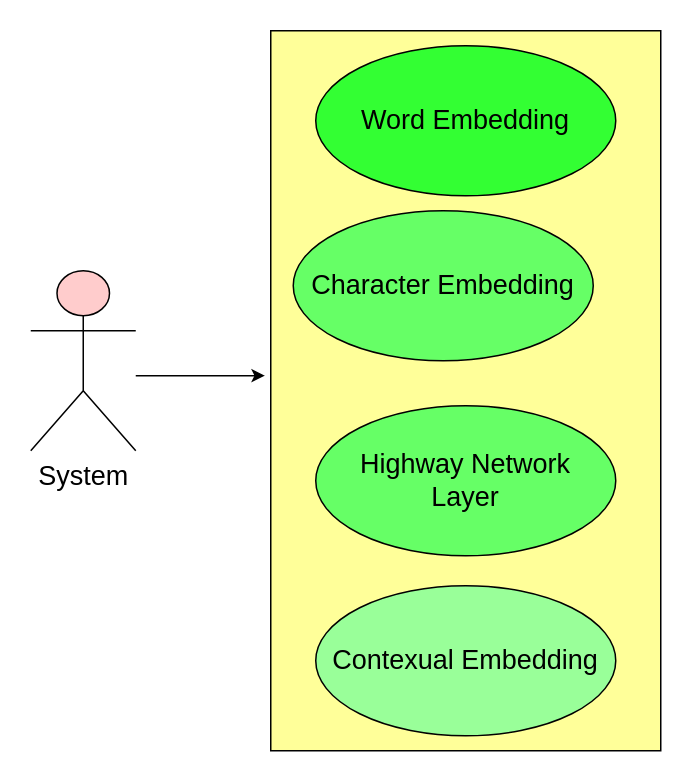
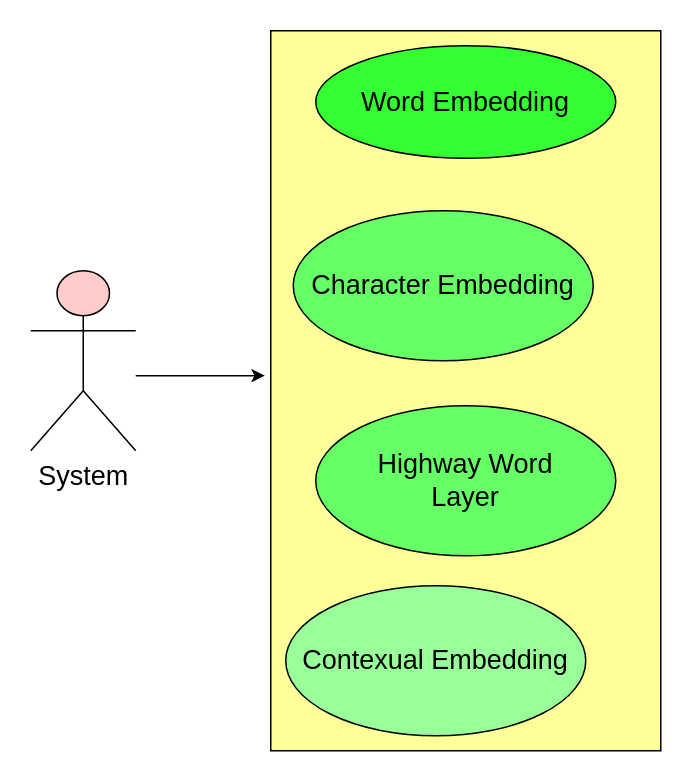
  <mxCell id="0" />
  <mxCell id="1" parent="0" />
  <mxCell id="2" value="" style="rounded=0;whiteSpace=wrap;html=1;fillColor=#FFFF99;" vertex="1" parent="1"><mxGeometry x="180" y="20" width="260" height="480" as="geometry" /></mxCell>
- <mxCell id="3" value="&lt;font style=&quot;font-size: 18px&quot;&gt;&lt;font style=&quot;font-size: 18px&quot;&gt;Word Embedding&lt;/font&gt;&lt;br&gt;&lt;/font&gt;" style="ellipse;whiteSpace=wrap;html=1;fillColor=#33FF33;" vertex="1" parent="1"><mxGeometry x="210" y="30" width="200" height="100" as="geometry" /></mxCell>
+ <mxCell id="3" value="&lt;font style=&quot;font-size: 18px&quot;&gt;&lt;font style=&quot;font-size: 18px&quot;&gt;Word Embedding&lt;/font&gt;&lt;br&gt;&lt;/font&gt;" style="ellipse;whiteSpace=wrap;html=1;fillColor=#33FF33;" vertex="1" parent="1"><mxGeometry x="210" y="30" width="200" height="75" as="geometry" /></mxCell>
  <mxCell id="4" value="&lt;font style=&quot;font-size: 18px&quot;&gt;Character Embedding&lt;/font&gt;" style="ellipse;whiteSpace=wrap;html=1;fillColor=#66FF66;" vertex="1" parent="1"><mxGeometry x="195" y="140" width="200" height="100" as="geometry" /></mxCell>
- <mxCell id="5" value="&lt;div&gt;&lt;font style=&quot;font-size: 18px&quot;&gt;Highway Network &lt;br&gt;&lt;/font&gt;&lt;/div&gt;&lt;div&gt;&lt;font style=&quot;font-size: 18px&quot;&gt;Layer&lt;/font&gt;&lt;/div&gt;" style="ellipse;whiteSpace=wrap;html=1;fillColor=#66FF66;" vertex="1" parent="1"><mxGeometry x="210" y="270" width="200" height="100" as="geometry" /></mxCell>
- <mxCell id="6" value="&lt;font style=&quot;font-size: 18px&quot;&gt;Contexual Embedding&lt;/font&gt;" style="ellipse;whiteSpace=wrap;html=1;fillColor=#99FF99;" vertex="1" parent="1"><mxGeometry x="210" y="390" width="200" height="100" as="geometry" /></mxCell>
+ <mxCell id="5" value="&lt;div&gt;&lt;font style=&quot;font-size: 18px&quot;&gt;Highway Word &lt;br&gt;&lt;/font&gt;&lt;/div&gt;&lt;div&gt;&lt;font style=&quot;font-size: 18px&quot;&gt;Layer&lt;/font&gt;&lt;/div&gt;" style="ellipse;whiteSpace=wrap;html=1;fillColor=#66FF66;" vertex="1" parent="1"><mxGeometry x="210" y="270" width="200" height="100" as="geometry" /></mxCell>
+ <mxCell id="6" value="&lt;font style=&quot;font-size: 18px&quot;&gt;Contexual Embedding&lt;/font&gt;" style="ellipse;whiteSpace=wrap;html=1;fillColor=#99FF99;" vertex="1" parent="1"><mxGeometry x="190" y="390" width="200" height="100" as="geometry" /></mxCell>
  <mxCell id="7" value="&lt;font style=&quot;font-size: 18px&quot;&gt;System&lt;/font&gt;" style="shape=umlActor;verticalLabelPosition=bottom;verticalAlign=top;html=1;outlineConnect=0;fillColor=#FFCCCC;" vertex="1" parent="1"><mxGeometry x="20" y="180" width="70" height="120" as="geometry" /></mxCell>
  <mxCell id="8" value="" style="endArrow=classic;html=1;fillColor=#3333FF;entryX=-0.015;entryY=0.479;entryDx=0;entryDy=0;entryPerimeter=0;" edge="1" parent="1" target="2"><mxGeometry width="50" height="50" relative="1" as="geometry"><mxPoint x="90" y="250" as="sourcePoint" /><mxPoint x="150" y="210" as="targetPoint" /></mxGeometry></mxCell>
